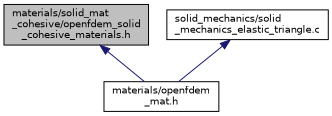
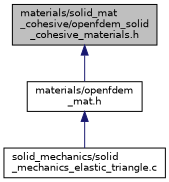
  digraph {
    fontname="DejaVu Sans"
    node [color=black fillcolor=white fontname="DejaVu Sans" fontsize=10 shape=record style=filled]
    edge [color=midnightblue dir=back fontname="DejaVu Sans" fontsize=10 labelfontname=Helvetica labelfontsize=10 style=solid]
    n1 [fillcolor=grey75 fontcolor=black height=0.2 label="materials/solid_mat\l_cohesive/openfdem_solid\l_cohesive_materials.h" width=0.4]
    n2 [height=0.2 label="materials/openfdem\l_mat.h" width=0.4]
    n3 [height=0.2 label="solid_mechanics/solid\l_mechanics_elastic_triangle.c" width=0.4]
    n1 -> n2
-   n3 -> n2
+   n2 -> n3
  }
